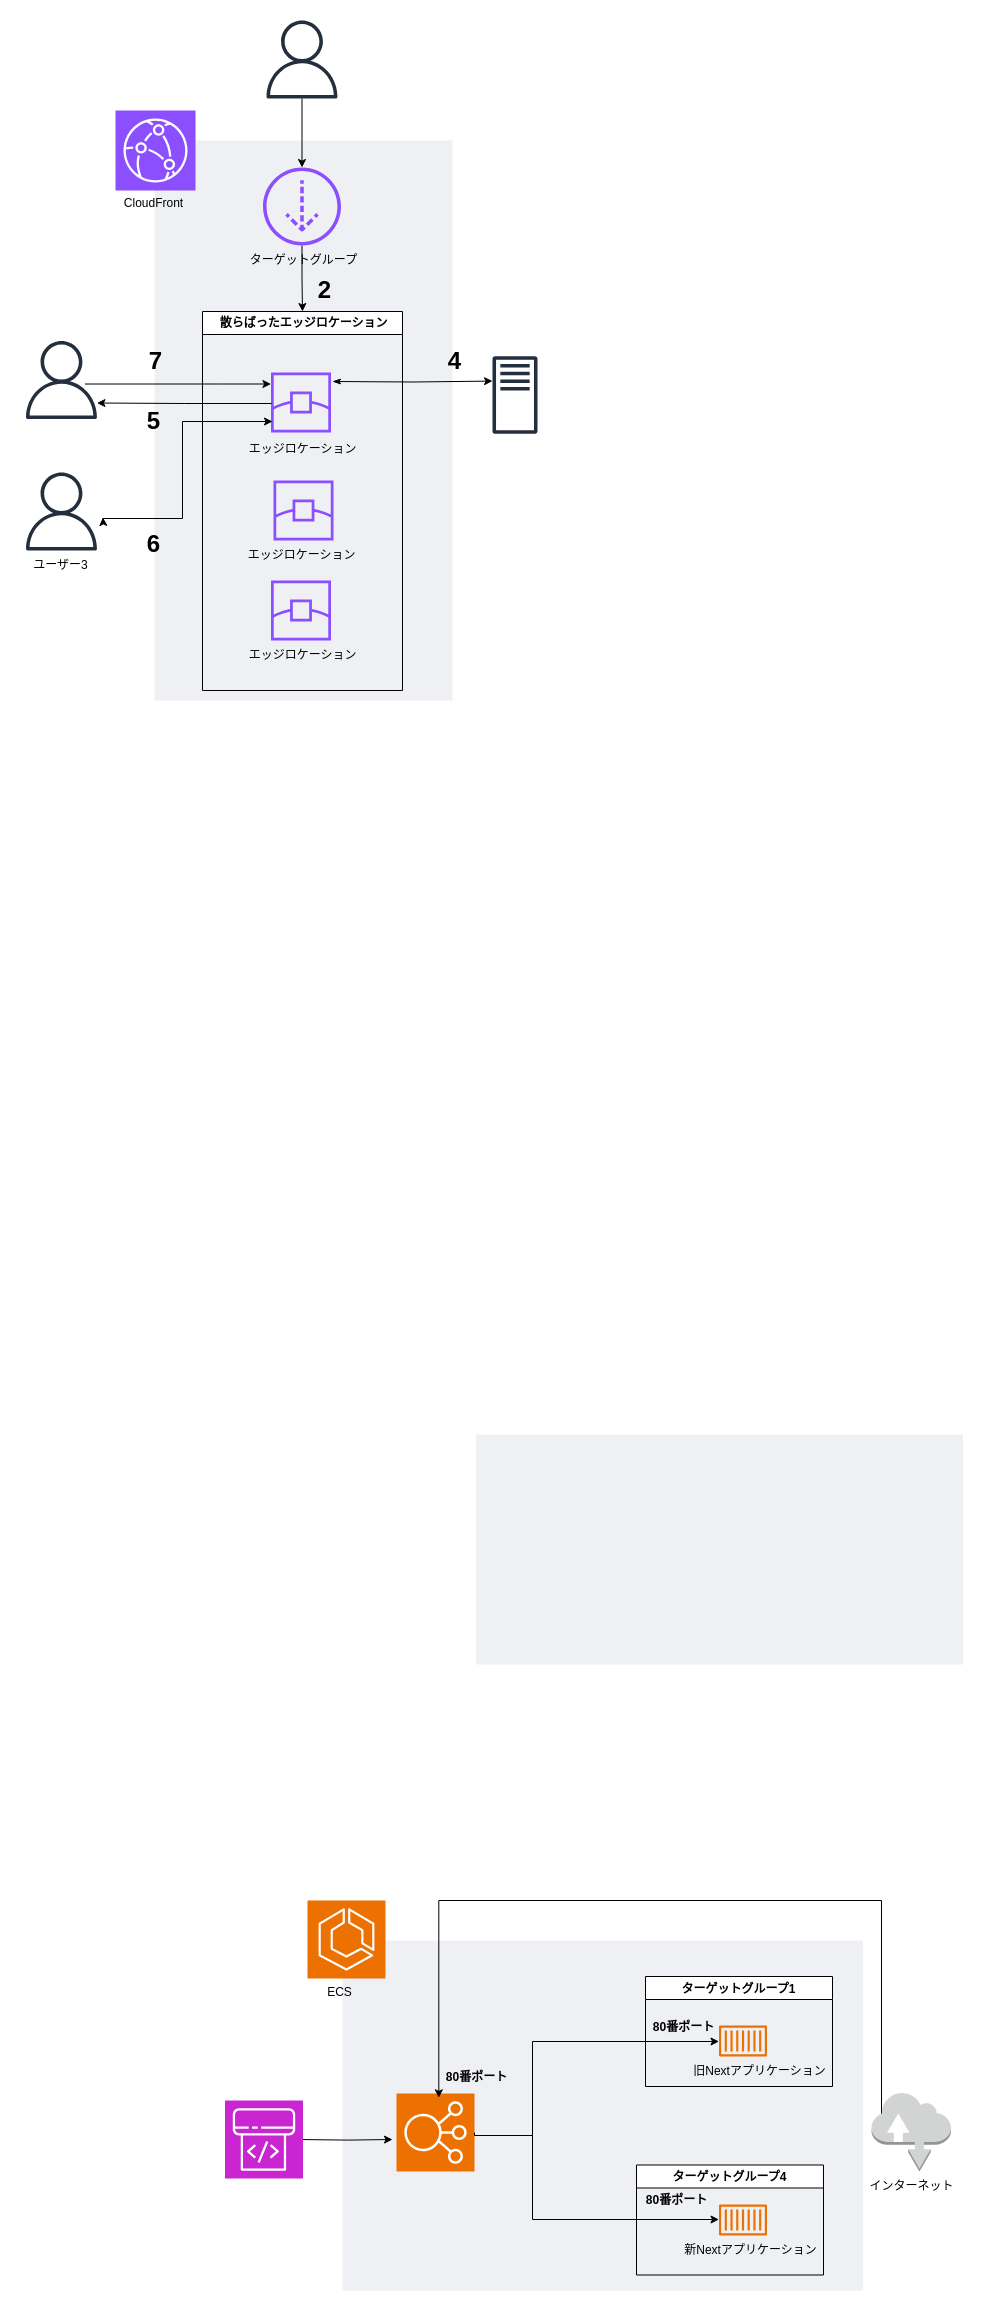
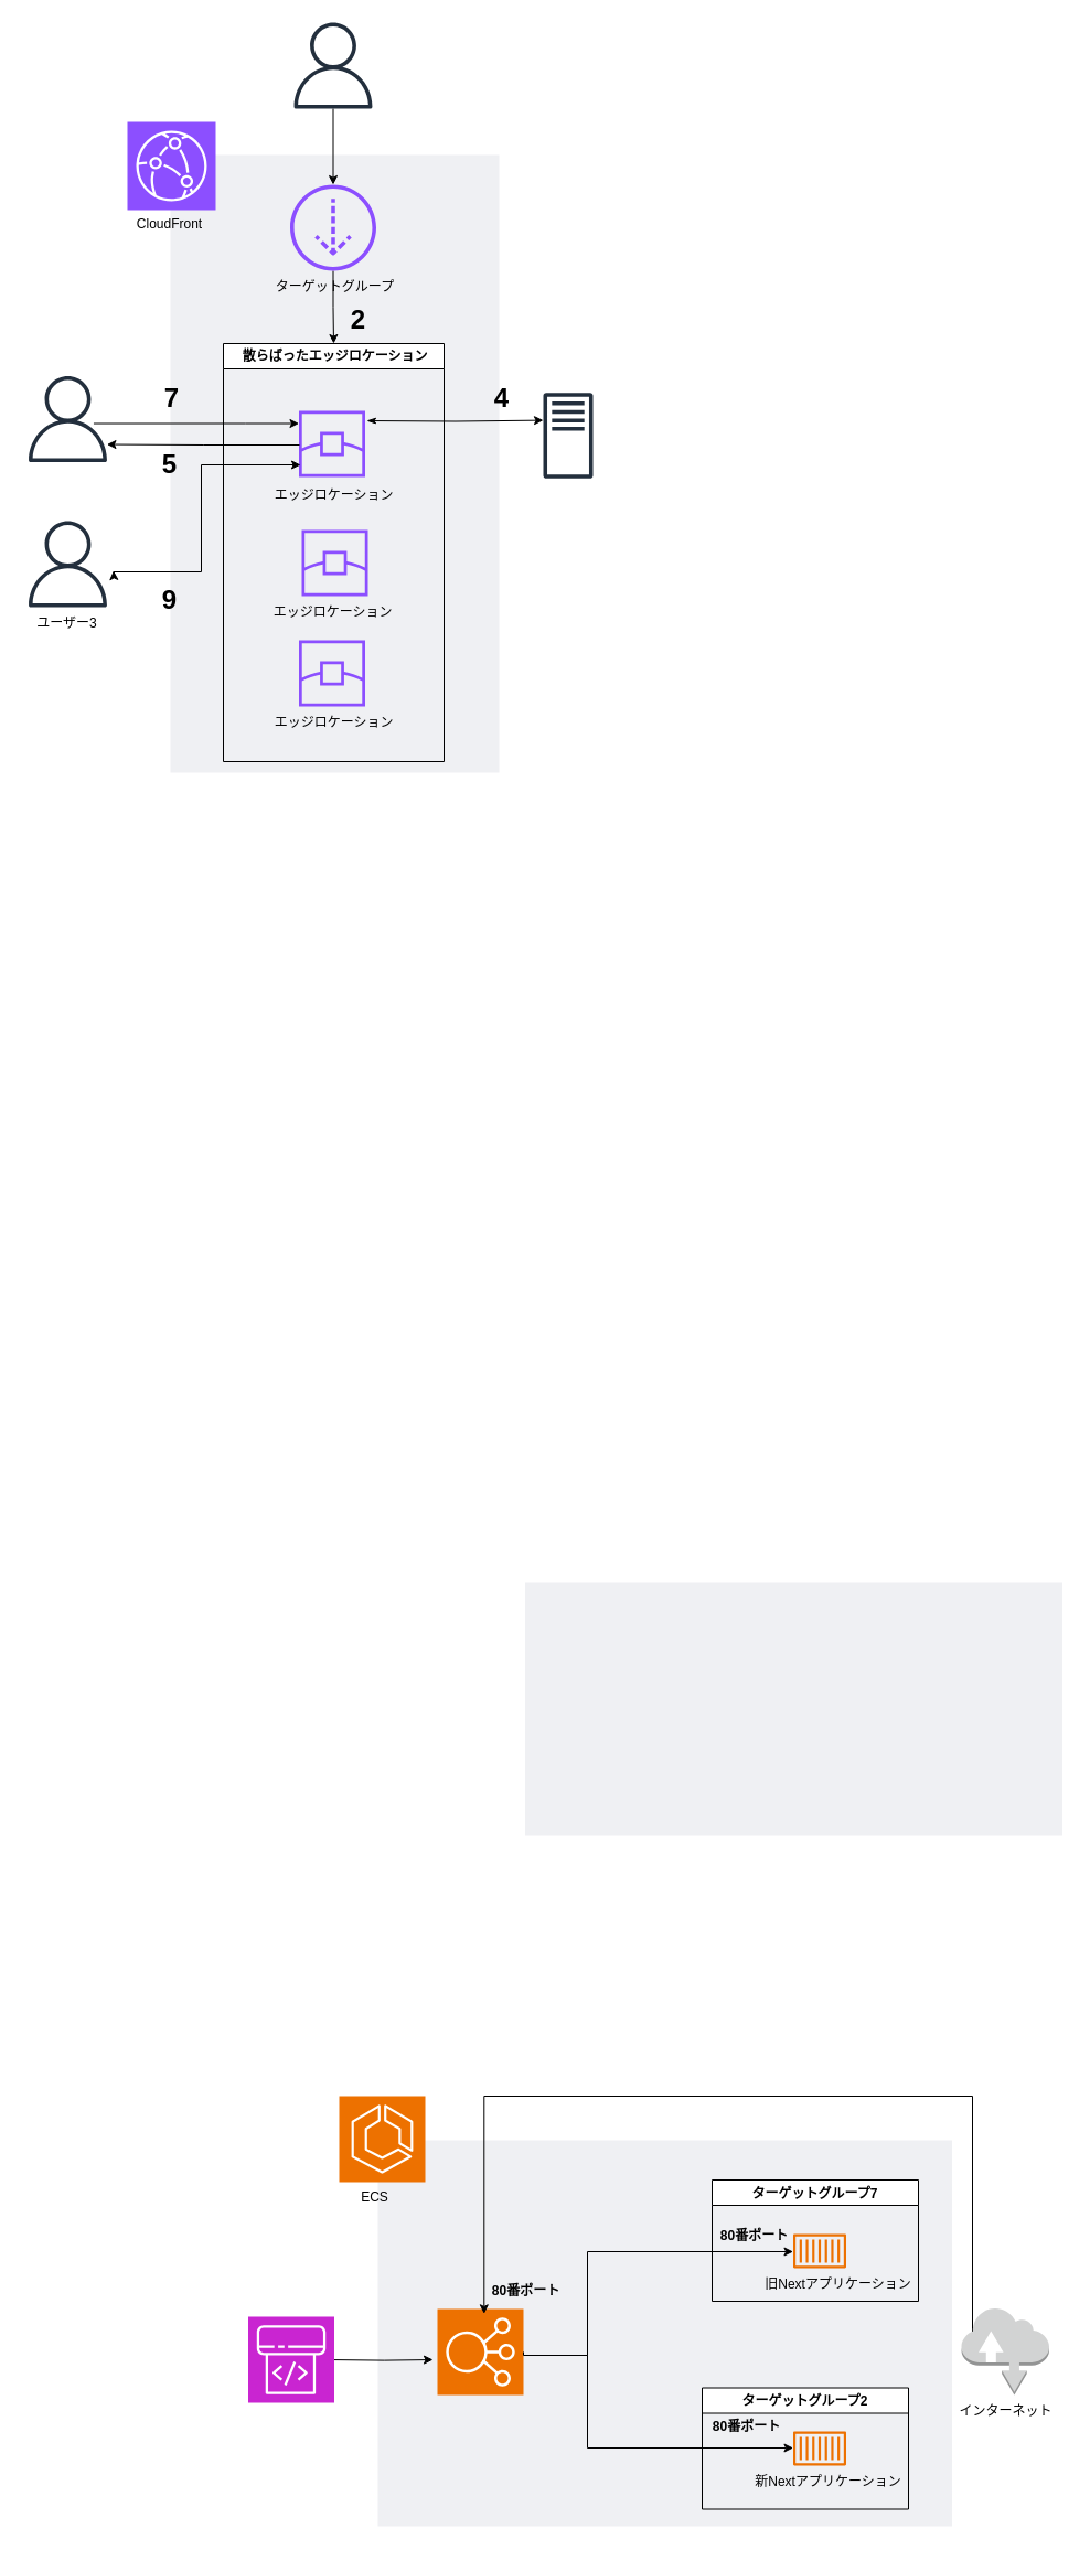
  <mxCell id="0" />
  <mxCell id="1" parent="0" />
  <mxCell id="2" value="" style="fillColor=#EFF0F3;strokeColor=none;dashed=0;verticalAlign=top;fontStyle=0;fontColor=#232F3D;whiteSpace=wrap;html=1;" parent="1" vertex="1"><mxGeometry x="342" y="1940" width="520.5" height="350" as="geometry" /></mxCell>
  <mxCell id="3" value="" style="fillColor=#EFF0F3;strokeColor=none;dashed=0;verticalAlign=top;fontStyle=0;fontColor=#232F3D;whiteSpace=wrap;html=1;" parent="1" vertex="1"><mxGeometry x="475.5" y="1434" width="487" height="230" as="geometry" /></mxCell>
  <mxCell id="4" value="" style="fillColor=#EFF0F3;strokeColor=none;dashed=0;verticalAlign=top;fontStyle=0;fontColor=#232F3D;whiteSpace=wrap;html=1;" parent="1" vertex="1"><mxGeometry x="154" y="140" width="298" height="560" as="geometry" /></mxCell>
  <mxCell id="5" value="CloudFront" style="text;html=1;align=center;verticalAlign=middle;resizable=0;points=[];autosize=1;strokeColor=none;fillColor=none;" parent="1" vertex="1"><mxGeometry x="113" y="188" width="80" height="30" as="geometry" /></mxCell>
  <mxCell id="6" value="" style="sketch=0;outlineConnect=0;fontColor=#232F3E;gradientColor=none;fillColor=#232F3D;strokeColor=none;dashed=0;verticalLabelPosition=bottom;verticalAlign=top;align=center;html=1;fontSize=12;fontStyle=0;aspect=fixed;pointerEvents=1;shape=mxgraph.aws4.traditional_server;" parent="1" vertex="1"><mxGeometry x="492" y="355.5" width="45" height="78" as="geometry" /></mxCell>
  <mxCell id="7" value="" style="edgeStyle=orthogonalEdgeStyle;rounded=0;orthogonalLoop=1;jettySize=auto;html=1;" parent="1" edge="1"><mxGeometry relative="1" as="geometry"><mxPoint x="302.5" y="2139.067" as="sourcePoint" /><mxPoint x="392" y="2139" as="targetPoint" /></mxGeometry></mxCell>
  <mxCell id="8" value="" style="sketch=0;points=[[0,0,0],[0.25,0,0],[0.5,0,0],[0.75,0,0],[1,0,0],[0,1,0],[0.25,1,0],[0.5,1,0],[0.75,1,0],[1,1,0],[0,0.25,0],[0,0.5,0],[0,0.75,0],[1,0.25,0],[1,0.5,0],[1,0.75,0]];outlineConnect=0;fontColor=#232F3E;fillColor=#C925D1;strokeColor=#ffffff;dashed=0;verticalLabelPosition=bottom;verticalAlign=top;align=center;html=1;fontSize=12;fontStyle=0;aspect=fixed;shape=mxgraph.aws4.resourceIcon;resIcon=mxgraph.aws4.codepipeline;" parent="1" vertex="1"><mxGeometry x="224.5" y="2100" width="78" height="78" as="geometry" /></mxCell>
  <mxCell id="9" value="インターネット" style="text;html=1;align=center;verticalAlign=middle;resizable=0;points=[];autosize=1;strokeColor=none;fillColor=none;" parent="1" vertex="1"><mxGeometry x="855.75" y="2171" width="110" height="30" as="geometry" /></mxCell>
  <mxCell id="10" value="" style="sketch=0;outlineConnect=0;fontColor=#232F3E;gradientColor=none;fillColor=#ED7100;strokeColor=none;dashed=0;verticalLabelPosition=bottom;verticalAlign=top;align=center;html=1;fontSize=12;fontStyle=0;aspect=fixed;pointerEvents=1;shape=mxgraph.aws4.container_1;" parent="1" vertex="1"><mxGeometry x="718.5" y="2204" width="48" height="31" as="geometry" /></mxCell>
  <mxCell id="11" value="" style="sketch=0;outlineConnect=0;fontColor=#232F3E;gradientColor=none;fillColor=#ED7100;strokeColor=none;dashed=0;verticalLabelPosition=bottom;verticalAlign=top;align=center;html=1;fontSize=12;fontStyle=0;aspect=fixed;pointerEvents=1;shape=mxgraph.aws4.container_1;" parent="1" vertex="1"><mxGeometry x="718.5" y="2025" width="48" height="31" as="geometry" /></mxCell>
  <mxCell id="12" value="" style="sketch=0;points=[[0,0,0],[0.25,0,0],[0.5,0,0],[0.75,0,0],[1,0,0],[0,1,0],[0.25,1,0],[0.5,1,0],[0.75,1,0],[1,1,0],[0,0.25,0],[0,0.5,0],[0,0.75,0],[1,0.25,0],[1,0.5,0],[1,0.75,0]];outlineConnect=0;fontColor=#232F3E;fillColor=#ED7100;strokeColor=#ffffff;dashed=0;verticalLabelPosition=bottom;verticalAlign=top;align=center;html=1;fontSize=12;fontStyle=0;aspect=fixed;shape=mxgraph.aws4.resourceIcon;resIcon=mxgraph.aws4.elastic_load_balancing;" parent="1" vertex="1"><mxGeometry x="396" y="2093" width="78" height="78" as="geometry" /></mxCell>
  <mxCell id="13" value="" style="edgeStyle=orthogonalEdgeStyle;rounded=0;orthogonalLoop=1;jettySize=auto;html=1;exitX=1;exitY=0.5;exitDx=0;exitDy=0;exitPerimeter=0;" parent="1" source="12" target="10" edge="1"><mxGeometry relative="1" as="geometry"><mxPoint x="482" y="2135" as="sourcePoint" /><mxPoint x="402.5" y="2144.059" as="targetPoint" /><Array as="points"><mxPoint x="474" y="2135" /><mxPoint x="532" y="2135" /><mxPoint x="532" y="2219" /></Array></mxGeometry></mxCell>
  <mxCell id="14" value="" style="edgeStyle=orthogonalEdgeStyle;rounded=0;orthogonalLoop=1;jettySize=auto;html=1;" parent="1" target="11" edge="1"><mxGeometry relative="1" as="geometry"><mxPoint x="482" y="2135" as="sourcePoint" /><mxPoint x="412.5" y="2154.059" as="targetPoint" /><Array as="points"><mxPoint x="532" y="2041" /></Array></mxGeometry></mxCell>
  <mxCell id="15" value="" style="edgeStyle=orthogonalEdgeStyle;rounded=0;orthogonalLoop=1;jettySize=auto;html=1;entryX=-0.09;entryY=1.194;entryDx=0;entryDy=0;entryPerimeter=0;" parent="1" edge="1"><mxGeometry relative="1" as="geometry"><mxPoint x="881" y="2121.2" as="sourcePoint" /><mxPoint x="438.3" y="2097.32" as="targetPoint" /><Array as="points"><mxPoint x="881" y="1900" /><mxPoint x="438" y="1900" /></Array></mxGeometry></mxCell>
  <mxCell id="16" value="" style="outlineConnect=0;dashed=0;verticalLabelPosition=bottom;verticalAlign=top;align=center;html=1;shape=mxgraph.aws3.internet;fillColor=#D2D3D3;gradientColor=none;" parent="1" vertex="1"><mxGeometry x="871" y="2091.5" width="79.5" height="79.5" as="geometry" /></mxCell>
  <mxCell id="17" value="旧Nextアプリケーション" style="text;html=1;align=center;verticalAlign=middle;resizable=0;points=[];autosize=1;strokeColor=none;fillColor=none;" parent="1" vertex="1"><mxGeometry x="679" y="2056" width="160" height="30" as="geometry" /></mxCell>
  <mxCell id="18" value="新Nextアプリケーション" style="text;html=1;align=center;verticalAlign=middle;resizable=0;points=[];autosize=1;strokeColor=none;fillColor=none;" parent="1" vertex="1"><mxGeometry x="669.5" y="2235" width="160" height="30" as="geometry" /></mxCell>
  <mxCell id="19" value="&lt;b style=&quot;&quot;&gt;&lt;font style=&quot;font-size: 12px;&quot;&gt;80番ポート&lt;/font&gt;&lt;/b&gt;" style="text;html=1;align=center;verticalAlign=middle;resizable=0;points=[];autosize=1;strokeColor=none;fillColor=none;" parent="1" vertex="1"><mxGeometry x="642.5" y="2012" width="80" height="30" as="geometry" /></mxCell>
  <mxCell id="20" value="&lt;b style=&quot;&quot;&gt;&lt;font style=&quot;font-size: 12px;&quot;&gt;80番ポート&lt;/font&gt;&lt;/b&gt;" style="text;html=1;align=center;verticalAlign=middle;resizable=0;points=[];autosize=1;strokeColor=none;fillColor=none;" parent="1" vertex="1"><mxGeometry x="636" y="2185" width="80" height="30" as="geometry" /></mxCell>
  <mxCell id="21" value="&lt;b style=&quot;&quot;&gt;&lt;font style=&quot;font-size: 12px;&quot;&gt;80番ポート&lt;/font&gt;&lt;/b&gt;" style="text;html=1;align=center;verticalAlign=middle;resizable=0;points=[];autosize=1;strokeColor=none;fillColor=none;" parent="1" vertex="1"><mxGeometry x="435.5" y="2061.5" width="80" height="30" as="geometry" /></mxCell>
- <mxCell id="22" value="ターゲットグループ1" style="swimlane;" parent="1" vertex="1"><mxGeometry x="645" y="1976" width="187" height="110" as="geometry" /></mxCell>
- <mxCell id="23" value="ターゲットグループ4" style="swimlane;" parent="1" vertex="1"><mxGeometry x="636" y="2164.5" width="187" height="110" as="geometry" /></mxCell>
+ <mxCell id="22" value="ターゲットグループ7" style="swimlane;" parent="1" vertex="1"><mxGeometry x="645" y="1976" width="187" height="110" as="geometry" /></mxCell>
+ <mxCell id="23" value="ターゲットグループ2" style="swimlane;" parent="1" vertex="1"><mxGeometry x="636" y="2164.5" width="187" height="110" as="geometry" /></mxCell>
  <mxCell id="24" value="" style="sketch=0;points=[[0,0,0],[0.25,0,0],[0.5,0,0],[0.75,0,0],[1,0,0],[0,1,0],[0.25,1,0],[0.5,1,0],[0.75,1,0],[1,1,0],[0,0.25,0],[0,0.5,0],[0,0.75,0],[1,0.25,0],[1,0.5,0],[1,0.75,0]];outlineConnect=0;fontColor=#232F3E;fillColor=#ED7100;strokeColor=#ffffff;dashed=0;verticalLabelPosition=bottom;verticalAlign=top;align=center;html=1;fontSize=12;fontStyle=0;aspect=fixed;shape=mxgraph.aws4.resourceIcon;resIcon=mxgraph.aws4.ecs;" parent="1" vertex="1"><mxGeometry x="307" y="1900" width="78" height="78" as="geometry" /></mxCell>
  <mxCell id="25" value="ECS" style="text;html=1;align=center;verticalAlign=middle;resizable=0;points=[];autosize=1;strokeColor=none;fillColor=none;" parent="1" vertex="1"><mxGeometry x="314" y="1977" width="50" height="30" as="geometry" /></mxCell>
  <mxCell id="26" value="" style="sketch=0;points=[[0,0,0],[0.25,0,0],[0.5,0,0],[0.75,0,0],[1,0,0],[0,1,0],[0.25,1,0],[0.5,1,0],[0.75,1,0],[1,1,0],[0,0.25,0],[0,0.5,0],[0,0.75,0],[1,0.25,0],[1,0.5,0],[1,0.75,0]];outlineConnect=0;fontColor=#232F3E;fillColor=#8C4FFF;strokeColor=#ffffff;dashed=0;verticalLabelPosition=bottom;verticalAlign=top;align=center;html=1;fontSize=12;fontStyle=0;aspect=fixed;shape=mxgraph.aws4.resourceIcon;resIcon=mxgraph.aws4.cloudfront;" vertex="1" parent="1"><mxGeometry x="115" y="110" width="80" height="80" as="geometry" /></mxCell>
  <mxCell id="27" value="" style="edgeStyle=orthogonalEdgeStyle;rounded=0;orthogonalLoop=1;jettySize=auto;html=1;" edge="1" parent="1" source="28" target="30"><mxGeometry relative="1" as="geometry"><mxPoint x="301.971" y="150" as="targetPoint" /></mxGeometry></mxCell>
  <mxCell id="28" value="" style="sketch=0;outlineConnect=0;fontColor=#232F3E;gradientColor=none;fillColor=#232F3D;strokeColor=none;dashed=0;verticalLabelPosition=bottom;verticalAlign=top;align=center;html=1;fontSize=12;fontStyle=0;aspect=fixed;pointerEvents=1;shape=mxgraph.aws4.user;" vertex="1" parent="1"><mxGeometry x="262.5" y="20" width="78" height="78" as="geometry" /></mxCell>
  <mxCell id="29" value="" style="edgeStyle=orthogonalEdgeStyle;rounded=0;orthogonalLoop=1;jettySize=auto;html=1;entryX=0.5;entryY=0;entryDx=0;entryDy=0;" edge="1" parent="1" source="30" target="31"><mxGeometry relative="1" as="geometry" /></mxCell>
  <mxCell id="30" value="" style="sketch=0;outlineConnect=0;fontColor=#232F3E;gradientColor=none;fillColor=#8C4FFF;strokeColor=none;dashed=0;verticalLabelPosition=bottom;verticalAlign=top;align=center;html=1;fontSize=12;fontStyle=0;aspect=fixed;pointerEvents=1;shape=mxgraph.aws4.download_distribution;" vertex="1" parent="1"><mxGeometry x="262.5" y="167" width="78" height="78" as="geometry" /></mxCell>
  <mxCell id="31" value="&amp;nbsp;散らばったエッジロケーション" style="swimlane;whiteSpace=wrap;html=1;" vertex="1" parent="1"><mxGeometry x="202" y="311" width="200" height="379" as="geometry" /></mxCell>
  <mxCell id="32" value="" style="sketch=0;outlineConnect=0;fontColor=#232F3E;gradientColor=none;fillColor=#8C4FFF;strokeColor=none;dashed=0;verticalLabelPosition=bottom;verticalAlign=top;align=center;html=1;fontSize=12;fontStyle=0;aspect=fixed;pointerEvents=1;shape=mxgraph.aws4.edge_location;" vertex="1" parent="31"><mxGeometry x="68.5" y="61" width="60" height="60" as="geometry" /></mxCell>
  <mxCell id="33" value="エッジロケーション" style="text;html=1;align=center;verticalAlign=middle;resizable=0;points=[];autosize=1;strokeColor=none;fillColor=none;" vertex="1" parent="31"><mxGeometry x="35" y="329" width="130" height="30" as="geometry" /></mxCell>
  <mxCell id="34" value="" style="sketch=0;outlineConnect=0;fontColor=#232F3E;gradientColor=none;fillColor=#8C4FFF;strokeColor=none;dashed=0;verticalLabelPosition=bottom;verticalAlign=top;align=center;html=1;fontSize=12;fontStyle=0;aspect=fixed;pointerEvents=1;shape=mxgraph.aws4.edge_location;" vertex="1" parent="31"><mxGeometry x="68.5" y="269" width="60" height="60" as="geometry" /></mxCell>
  <mxCell id="35" value="エッジロケーション" style="text;html=1;align=center;verticalAlign=middle;resizable=0;points=[];autosize=1;strokeColor=none;fillColor=none;" vertex="1" parent="31"><mxGeometry x="33.5" y="229" width="130" height="30" as="geometry" /></mxCell>
  <mxCell id="36" value="" style="sketch=0;outlineConnect=0;fontColor=#232F3E;gradientColor=none;fillColor=#8C4FFF;strokeColor=none;dashed=0;verticalLabelPosition=bottom;verticalAlign=top;align=center;html=1;fontSize=12;fontStyle=0;aspect=fixed;pointerEvents=1;shape=mxgraph.aws4.edge_location;" vertex="1" parent="31"><mxGeometry x="71" y="169" width="60" height="60" as="geometry" /></mxCell>
  <mxCell id="37" value="ターゲットグループ" style="text;html=1;align=center;verticalAlign=middle;resizable=0;points=[];autosize=1;strokeColor=none;fillColor=none;" vertex="1" parent="1"><mxGeometry x="228" y="245" width="150" height="30" as="geometry" /></mxCell>
  <mxCell id="38" value="" style="sketch=0;outlineConnect=0;fontColor=#232F3E;gradientColor=none;fillColor=#232F3D;strokeColor=none;dashed=0;verticalLabelPosition=bottom;verticalAlign=top;align=center;html=1;fontSize=12;fontStyle=0;aspect=fixed;pointerEvents=1;shape=mxgraph.aws4.user;" vertex="1" parent="1"><mxGeometry x="22" y="340.5" width="78" height="78" as="geometry" /></mxCell>
  <mxCell id="39" value="" style="sketch=0;outlineConnect=0;fontColor=#232F3E;gradientColor=none;fillColor=#232F3D;strokeColor=none;dashed=0;verticalLabelPosition=bottom;verticalAlign=top;align=center;html=1;fontSize=12;fontStyle=0;aspect=fixed;pointerEvents=1;shape=mxgraph.aws4.user;" vertex="1" parent="1"><mxGeometry x="22" y="472" width="78" height="78" as="geometry" /></mxCell>
  <mxCell id="40" value="ユーザー3" style="text;html=1;align=center;verticalAlign=middle;resizable=0;points=[];autosize=1;strokeColor=none;fillColor=none;" vertex="1" parent="1"><mxGeometry x="20" y="550" width="80" height="30" as="geometry" /></mxCell>
  <mxCell id="41" value="" style="edgeStyle=orthogonalEdgeStyle;rounded=0;orthogonalLoop=1;jettySize=auto;html=1;startArrow=classicThin;startFill=1;" edge="1" parent="1"><mxGeometry relative="1" as="geometry"><mxPoint x="332" y="381" as="sourcePoint" /><mxPoint x="492" y="380.588" as="targetPoint" /></mxGeometry></mxCell>
  <mxCell id="42" value="" style="edgeStyle=orthogonalEdgeStyle;rounded=0;orthogonalLoop=1;jettySize=auto;html=1;startArrow=classic;startFill=1;" edge="1" parent="1"><mxGeometry relative="1" as="geometry"><mxPoint x="102.455" y="517" as="sourcePoint" /><mxPoint x="272" y="421" as="targetPoint" /><Array as="points"><mxPoint x="182" y="518" /><mxPoint x="182" y="421" /><mxPoint x="272" y="421" /></Array></mxGeometry></mxCell>
  <mxCell id="43" value="&lt;span style=&quot;font-size: 24px;&quot;&gt;&lt;b&gt;2&lt;/b&gt;&lt;/span&gt;" style="text;html=1;align=center;verticalAlign=middle;resizable=0;points=[];autosize=1;strokeColor=none;fillColor=none;" vertex="1" parent="1"><mxGeometry x="304" y="270" width="40" height="40" as="geometry" /></mxCell>
  <mxCell id="44" value="&lt;span style=&quot;font-size: 24px;&quot;&gt;&lt;b&gt;7&lt;/b&gt;&lt;/span&gt;" style="text;html=1;align=center;verticalAlign=middle;resizable=0;points=[];autosize=1;strokeColor=none;fillColor=none;" vertex="1" parent="1"><mxGeometry x="135" y="340.5" width="40" height="40" as="geometry" /></mxCell>
  <mxCell id="45" value="&lt;span style=&quot;font-size: 24px;&quot;&gt;&lt;b&gt;4&lt;/b&gt;&lt;/span&gt;" style="text;html=1;align=center;verticalAlign=middle;resizable=0;points=[];autosize=1;strokeColor=none;fillColor=none;" vertex="1" parent="1"><mxGeometry x="434" y="340.5" width="40" height="40" as="geometry" /></mxCell>
  <mxCell id="46" value="" style="edgeStyle=orthogonalEdgeStyle;rounded=0;orthogonalLoop=1;jettySize=auto;html=1;startArrow=classic;startFill=1;endArrow=none;endFill=0;" edge="1" parent="1"><mxGeometry relative="1" as="geometry"><mxPoint x="96.455" y="402.529" as="sourcePoint" /><mxPoint x="271" y="403" as="targetPoint" /><Array as="points" /></mxGeometry></mxCell>
  <mxCell id="47" value="" style="edgeStyle=orthogonalEdgeStyle;rounded=0;orthogonalLoop=1;jettySize=auto;html=1;startArrow=none;startFill=0;endArrow=classic;endFill=1;" edge="1" parent="1" target="32"><mxGeometry relative="1" as="geometry"><mxPoint x="84.455" y="383.529" as="sourcePoint" /><mxPoint x="259.5" y="401" as="targetPoint" /><Array as="points"><mxPoint x="222" y="384" /><mxPoint x="222" y="384" /></Array></mxGeometry></mxCell>
  <mxCell id="48" value="&lt;span style=&quot;font-size: 24px;&quot;&gt;&lt;b&gt;5&lt;/b&gt;&lt;/span&gt;" style="text;html=1;align=center;verticalAlign=middle;resizable=0;points=[];autosize=1;strokeColor=none;fillColor=none;" vertex="1" parent="1"><mxGeometry x="133" y="401" width="40" height="40" as="geometry" /></mxCell>
- <mxCell id="49" value="&lt;span style=&quot;font-size: 24px;&quot;&gt;&lt;b&gt;6&lt;/b&gt;&lt;/span&gt;" style="text;html=1;align=center;verticalAlign=middle;resizable=0;points=[];autosize=1;strokeColor=none;fillColor=none;" vertex="1" parent="1"><mxGeometry x="133" y="523.5" width="40" height="40" as="geometry" /></mxCell>
+ <mxCell id="49" value="&lt;span style=&quot;font-size: 24px;&quot;&gt;&lt;b&gt;9&lt;/b&gt;&lt;/span&gt;" style="text;html=1;align=center;verticalAlign=middle;resizable=0;points=[];autosize=1;strokeColor=none;fillColor=none;" vertex="1" parent="1"><mxGeometry x="133" y="523.5" width="40" height="40" as="geometry" /></mxCell>
  <mxCell id="50" value="エッジロケーション" style="text;html=1;align=center;verticalAlign=middle;resizable=0;points=[];autosize=1;strokeColor=none;fillColor=none;" vertex="1" parent="1"><mxGeometry x="236.5" y="433.5" width="130" height="30" as="geometry" /></mxCell>
